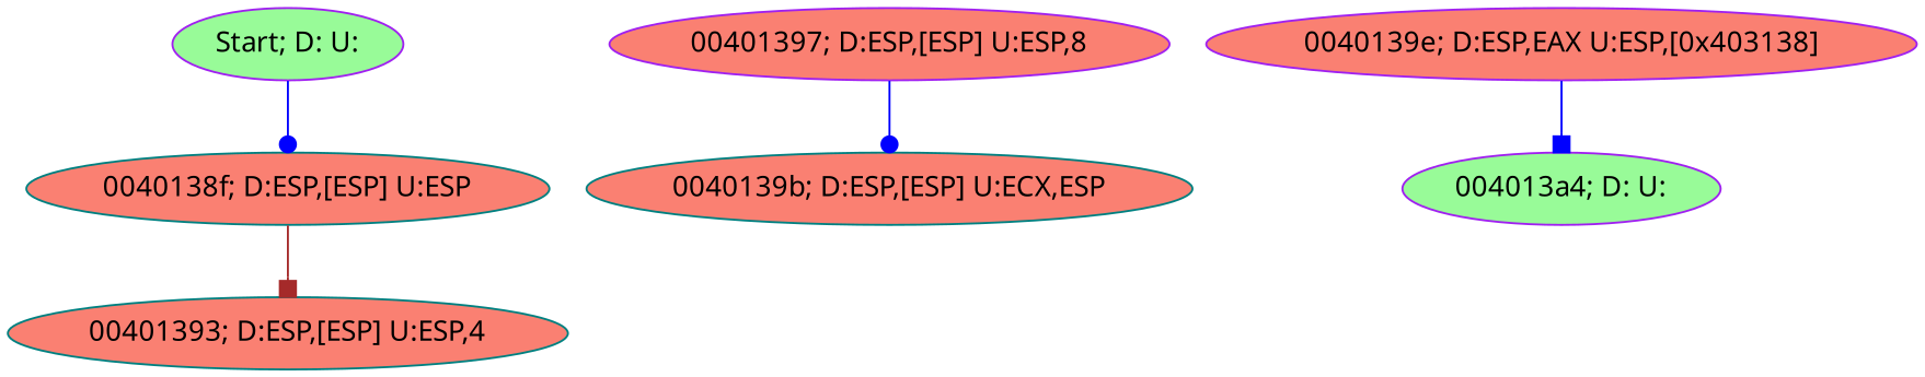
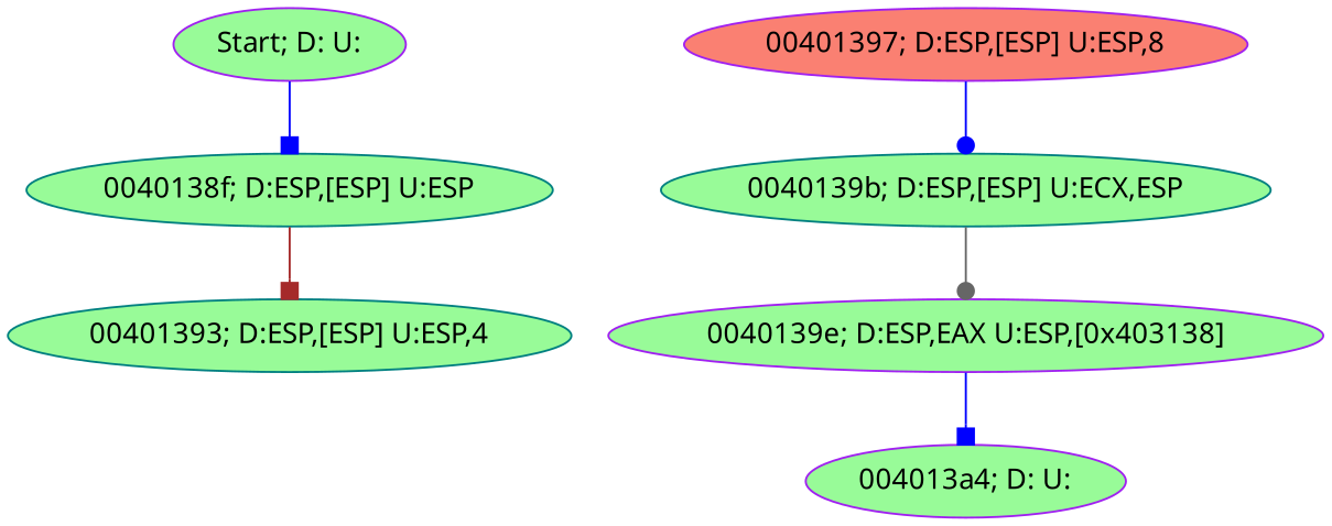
  digraph {
    fontname="Noto Sans"
    node [color=purple fillcolor=palegreen fontname="Noto Sans" style=filled]
    edge [arrowhead=box color=blue fontname="Noto Sans"]
    n1 [label="Start; D: U:"]
-   n2 [color=teal fillcolor=salmon label="0040138f; D:ESP,[ESP] U:ESP"]
-   n3 [color=teal fillcolor=salmon label="00401393; D:ESP,[ESP] U:ESP,4"]
+   n2 [color=teal label="0040138f; D:ESP,[ESP] U:ESP"]
+   n3 [color=teal label="00401393; D:ESP,[ESP] U:ESP,4"]
    n4 [fillcolor=salmon label="00401397; D:ESP,[ESP] U:ESP,8"]
-   n5 [color=teal fillcolor=salmon label="0040139b; D:ESP,[ESP] U:ECX,ESP"]
-   n6 [fillcolor=salmon label="0040139e; D:ESP,EAX U:ESP,[0x403138]"]
+   n5 [color=teal label="0040139b; D:ESP,[ESP] U:ECX,ESP"]
+   n6 [label="0040139e; D:ESP,EAX U:ESP,[0x403138]"]
    n7 [label="004013a4; D: U:"]
-   n1 -> n2 [arrowhead=dot]
+   n1 -> n2
    n2 -> n3 [color=brown]
    n4 -> n5 [arrowhead=dot]
+   n5 -> n6 [arrowhead=dot color=gray40]
    n6 -> n7
  }
